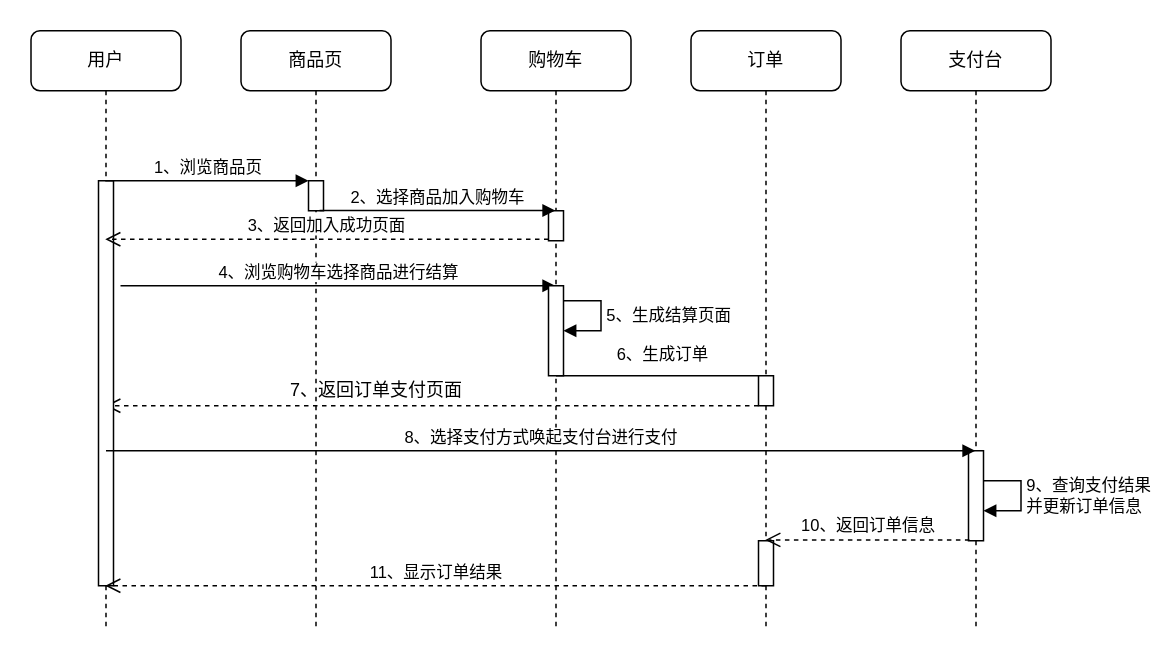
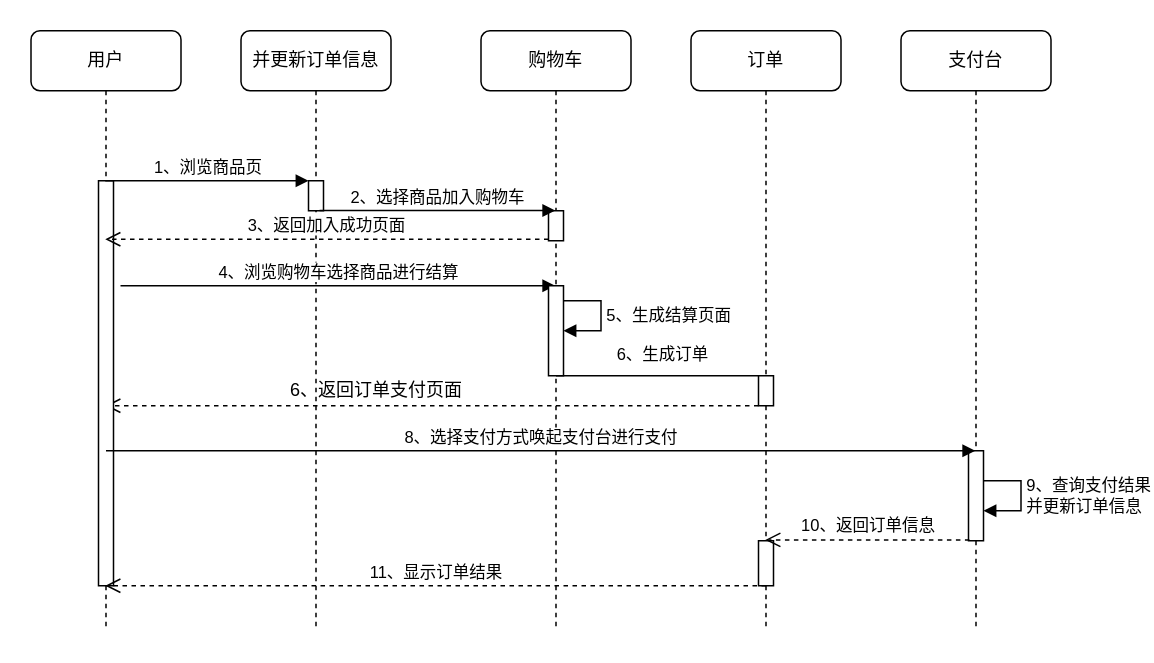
  <mxCell id="0" />
  <mxCell id="1" parent="0" />
- <mxCell id="2" value="商品页" style="shape=umlLifeline;perimeter=lifelinePerimeter;whiteSpace=wrap;html=1;container=1;collapsible=0;recursiveResize=0;outlineConnect=0;rounded=1;shadow=0;comic=0;labelBackgroundColor=none;strokeWidth=1;fontFamily=Verdana;fontSize=12;align=center;" parent="1" vertex="1"><mxGeometry x="160" y="20" width="100" height="400" as="geometry" /></mxCell>
+ <mxCell id="2" value="并更新订单信息" style="shape=umlLifeline;perimeter=lifelinePerimeter;whiteSpace=wrap;html=1;container=1;collapsible=0;recursiveResize=0;outlineConnect=0;rounded=1;shadow=0;comic=0;labelBackgroundColor=none;strokeWidth=1;fontFamily=Verdana;fontSize=12;align=center;" parent="1" vertex="1"><mxGeometry x="160" y="20" width="100" height="400" as="geometry" /></mxCell>
  <mxCell id="3" value="" style="html=1;points=[];perimeter=orthogonalPerimeter;" parent="2" vertex="1"><mxGeometry x="45" y="100" width="10" height="20" as="geometry" /></mxCell>
  <mxCell id="4" value="4、浏览购物车选择商品进行结算" style="html=1;verticalAlign=bottom;endArrow=block;rounded=0;" edge="1" parent="2" target="5"><mxGeometry relative="1" as="geometry"><mxPoint x="-80.333" y="170" as="sourcePoint" /><mxPoint x="340" y="170" as="targetPoint" /></mxGeometry></mxCell>
  <mxCell id="5" value="购物车" style="shape=umlLifeline;perimeter=lifelinePerimeter;whiteSpace=wrap;html=1;container=1;collapsible=0;recursiveResize=0;outlineConnect=0;rounded=1;shadow=0;comic=0;labelBackgroundColor=none;strokeWidth=1;fontFamily=Verdana;fontSize=12;align=center;" parent="1" vertex="1"><mxGeometry x="320" y="20" width="100" height="400" as="geometry" /></mxCell>
  <mxCell id="6" value="" style="html=1;points=[];perimeter=orthogonalPerimeter;" parent="5" vertex="1"><mxGeometry x="45" y="120" width="10" height="20" as="geometry" /></mxCell>
  <mxCell id="7" value="" style="html=1;points=[];perimeter=orthogonalPerimeter;" vertex="1" parent="5"><mxGeometry x="45" y="170" width="10" height="60" as="geometry" /></mxCell>
  <mxCell id="8" value="5、生成结算页面" style="edgeStyle=orthogonalEdgeStyle;html=1;align=left;spacingLeft=2;endArrow=block;rounded=0;entryX=1;entryY=0;" edge="1" parent="5"><mxGeometry relative="1" as="geometry"><mxPoint x="55" y="180" as="sourcePoint" /><Array as="points"><mxPoint x="80" y="180" /></Array><mxPoint x="55" y="200" as="targetPoint" /></mxGeometry></mxCell>
  <mxCell id="9" value="订单" style="shape=umlLifeline;perimeter=lifelinePerimeter;whiteSpace=wrap;html=1;container=1;collapsible=0;recursiveResize=0;outlineConnect=0;rounded=1;shadow=0;comic=0;labelBackgroundColor=none;strokeWidth=1;fontFamily=Verdana;fontSize=12;align=center;" parent="1" vertex="1"><mxGeometry x="460" y="20" width="100" height="400" as="geometry" /></mxCell>
  <mxCell id="10" value="" style="html=1;verticalAlign=bottom;endArrow=open;dashed=1;endSize=8;rounded=0;" edge="1" parent="9" target="14"><mxGeometry relative="1" as="geometry"><mxPoint x="45" y="250" as="sourcePoint" /><mxPoint x="-35" y="250" as="targetPoint" /><Array as="points"><mxPoint x="-180" y="250" /></Array></mxGeometry></mxCell>
  <mxCell id="11" value="" style="html=1;points=[];perimeter=orthogonalPerimeter;" parent="9" vertex="1"><mxGeometry x="45" y="230" width="10" height="20" as="geometry" /></mxCell>
  <mxCell id="12" value="6、生成订单" style="html=1;verticalAlign=bottom;endArrow=block;rounded=0;startArrow=none;" edge="1" parent="9" source="11" target="9"><mxGeometry x="NaN" y="71" width="80" relative="1" as="geometry"><mxPoint x="-80" y="230" as="sourcePoint" /><mxPoint x="-10" y="230" as="targetPoint" /><mxPoint x="-69" y="-15" as="offset" /></mxGeometry></mxCell>
  <mxCell id="13" value="" style="html=1;points=[];perimeter=orthogonalPerimeter;" vertex="1" parent="9"><mxGeometry x="45" y="340" width="10" height="30" as="geometry" /></mxCell>
  <mxCell id="14" value="用户" style="shape=umlLifeline;perimeter=lifelinePerimeter;whiteSpace=wrap;html=1;container=1;collapsible=0;recursiveResize=0;outlineConnect=0;rounded=1;shadow=0;comic=0;labelBackgroundColor=none;strokeWidth=1;fontFamily=Verdana;fontSize=12;align=center;" parent="1" vertex="1"><mxGeometry x="20" y="20" width="100" height="400" as="geometry" /></mxCell>
  <mxCell id="15" value="" style="html=1;points=[];perimeter=orthogonalPerimeter;rounded=0;shadow=0;comic=0;labelBackgroundColor=none;strokeWidth=1;fontFamily=Verdana;fontSize=12;align=center;" parent="14" vertex="1"><mxGeometry x="45" y="100" width="10" height="270" as="geometry" /></mxCell>
  <mxCell id="16" value="1、浏览商品页" style="html=1;verticalAlign=bottom;endArrow=block;entryX=0;entryY=0;rounded=0;" parent="1" source="14" target="3" edge="1"><mxGeometry relative="1" as="geometry"><mxPoint x="300" y="120" as="sourcePoint" /></mxGeometry></mxCell>
  <mxCell id="17" value="3、返回加入成功页面" style="html=1;verticalAlign=bottom;endArrow=open;dashed=1;endSize=8;exitX=0;exitY=0.95;rounded=0;" parent="1" source="6" target="14" edge="1"><mxGeometry relative="1" as="geometry"><mxPoint x="220" y="160" as="targetPoint" /></mxGeometry></mxCell>
  <mxCell id="18" value="2、选择商品加入购物车" style="html=1;verticalAlign=bottom;endArrow=block;rounded=0;exitX=0.739;exitY=0.991;exitDx=0;exitDy=0;exitPerimeter=0;" parent="1" source="3" target="5" edge="1"><mxGeometry x="0.003" relative="1" as="geometry"><mxPoint x="210" y="130" as="sourcePoint" /><Array as="points" /><mxPoint as="offset" /></mxGeometry></mxCell>
  <mxCell id="19" value="支付台" style="shape=umlLifeline;perimeter=lifelinePerimeter;whiteSpace=wrap;html=1;container=1;collapsible=0;recursiveResize=0;outlineConnect=0;rounded=1;shadow=0;comic=0;labelBackgroundColor=none;strokeWidth=1;fontFamily=Verdana;fontSize=12;align=center;" vertex="1" parent="1"><mxGeometry x="600" y="20" width="100" height="400" as="geometry" /></mxCell>
  <mxCell id="20" value="" style="html=1;points=[];perimeter=orthogonalPerimeter;" vertex="1" parent="19"><mxGeometry x="45" y="280" width="10" height="60" as="geometry" /></mxCell>
  <mxCell id="21" value="9、查询支付结果&lt;br&gt;并更新订单信息" style="edgeStyle=orthogonalEdgeStyle;html=1;align=left;spacingLeft=2;endArrow=block;rounded=0;entryX=1;entryY=0;" edge="1" parent="19"><mxGeometry relative="1" as="geometry"><mxPoint x="55" y="300" as="sourcePoint" /><Array as="points"><mxPoint x="80" y="300" /></Array><mxPoint x="55" y="320" as="targetPoint" /></mxGeometry></mxCell>
- <mxCell id="22" value="7、返回订单支付页面" style="text;html=1;align=center;verticalAlign=middle;resizable=0;points=[];autosize=1;strokeColor=none;fillColor=none;" vertex="1" parent="1"><mxGeometry x="180" y="245" width="140" height="30" as="geometry" /></mxCell>
+ <mxCell id="22" value="6、返回订单支付页面" style="text;html=1;align=center;verticalAlign=middle;resizable=0;points=[];autosize=1;strokeColor=none;fillColor=none;" vertex="1" parent="1"><mxGeometry x="180" y="245" width="140" height="30" as="geometry" /></mxCell>
  <mxCell id="23" value="8、选择支付方式唤起支付台进行支付" style="html=1;verticalAlign=bottom;endArrow=block;rounded=0;" edge="1" parent="1" target="19"><mxGeometry width="80" relative="1" as="geometry"><mxPoint x="70" y="300" as="sourcePoint" /><mxPoint x="150" y="300" as="targetPoint" /></mxGeometry></mxCell>
  <mxCell id="24" value="" style="html=1;verticalAlign=bottom;endArrow=none;rounded=0;" edge="1" parent="1" target="11"><mxGeometry width="80" relative="1" as="geometry"><mxPoint x="370" y="250" as="sourcePoint" /><mxPoint x="509.5" y="250" as="targetPoint" /></mxGeometry></mxCell>
  <mxCell id="25" value="10、返回订单信息" style="html=1;verticalAlign=bottom;endArrow=open;dashed=1;endSize=8;exitX=0;exitY=0.95;rounded=0;" edge="1" parent="1" target="9"><mxGeometry relative="1" as="geometry"><mxPoint x="530" y="370" as="targetPoint" /><mxPoint x="645.61" y="359.44" as="sourcePoint" /></mxGeometry></mxCell>
  <mxCell id="26" value="11、显示订单结果" style="html=1;verticalAlign=bottom;endArrow=open;dashed=1;endSize=8;rounded=0;" edge="1" parent="1" target="14"><mxGeometry relative="1" as="geometry"><mxPoint x="510" y="390" as="sourcePoint" /><mxPoint x="430" y="390" as="targetPoint" /></mxGeometry></mxCell>
